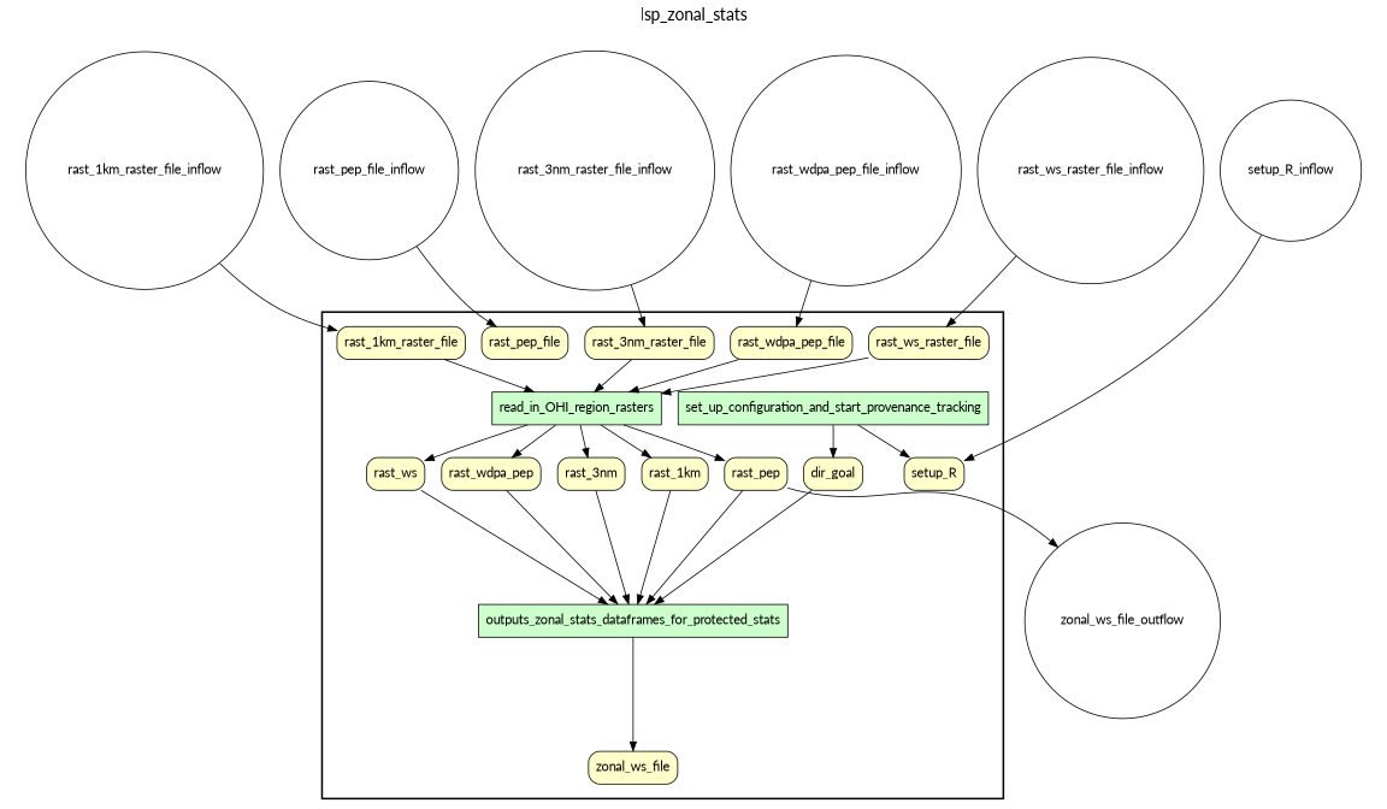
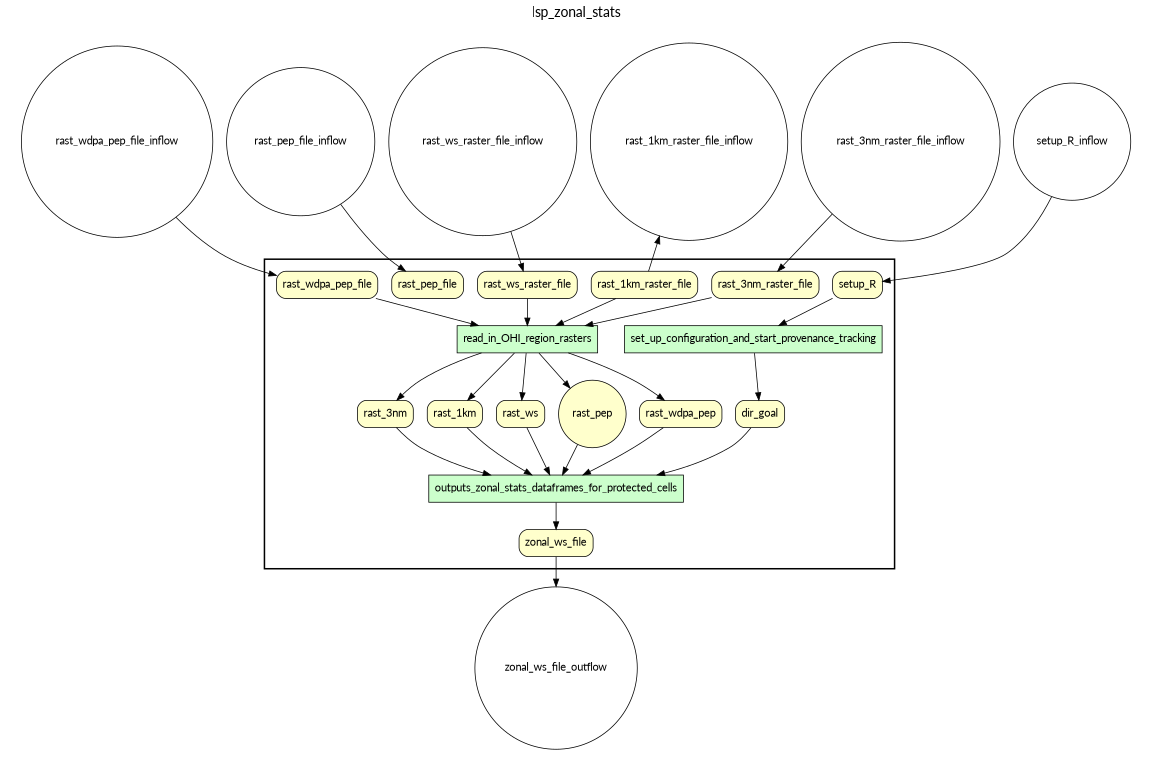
  digraph {
    fontname=Lato
    fontsize=18
    label=lsp_zonal_stats
    labelloc=t
    rankdir=TB
    node [fillcolor="#FFFFCC" fontname=Lato peripheries=1 shape=box style="rounded,filled"]
    edge [fontname=Lato]
    read_in_OHI_region_rasters [fillcolor="#CCFFCC" style=filled]
    set_up_configuration_and_start_provenance_tracking [fillcolor="#CCFFCC" style=filled]
-   outputs_zonal_stats_dataframes_for_protected_cells [fillcolor="#CCFFCC" style=filled label=outputs_zonal_stats_dataframes_for_protected_stats]
+   outputs_zonal_stats_dataframes_for_protected_cells [fillcolor="#CCFFCC" style=filled]
    setup_R
    dir_goal
    rast_3nm_raster_file
    rast_1km_raster_file
    rast_ws_raster_file
    rast_pep_file
    rast_wdpa_pep_file
    rast_3nm
    rast_1km
    rast_ws
-   rast_pep
+   rast_pep [shape=circle]
    rast_wdpa_pep
    zonal_ws_file
    setup_R_inflow [fillcolor="#FFFFFF" shape=circle width=0.2 style=""]
    rast_3nm_raster_file_inflow [fillcolor="#FFFFFF" shape=circle width=0.2 style=""]
    rast_1km_raster_file_inflow [fillcolor="#FFFFFF" shape=circle width=0.2 style=""]
    rast_ws_raster_file_inflow [fillcolor="#FFFFFF" shape=circle width=0.2 style=""]
    rast_pep_file_inflow [fillcolor="#FFFFFF" shape=circle width=0.2 style=""]
    rast_wdpa_pep_file_inflow [fillcolor="#FFFFFF" shape=circle width=0.2 style=""]
    zonal_ws_file_outflow [fillcolor="#FFFFFF" shape=circle width=0.2 style=""]
    subgraph cluster_1 {
      color=black
      label=""
      penwidth=2
      subgraph cluster_2 {
        color=white
        label=""
        penwidth=2
        read_in_OHI_region_rasters
        set_up_configuration_and_start_provenance_tracking
        outputs_zonal_stats_dataframes_for_protected_cells
        setup_R
        dir_goal
        rast_3nm_raster_file
        rast_1km_raster_file
        rast_ws_raster_file
        rast_pep_file
        rast_wdpa_pep_file
        rast_3nm
        rast_1km
        rast_ws
        rast_pep
        rast_wdpa_pep
        zonal_ws_file
      }
    }
    subgraph cluster_3 {
      color=white
      label=""
      penwidth=2
      subgraph cluster_4 {
        color=white
        label=""
        penwidth=2
        setup_R_inflow
        rast_3nm_raster_file_inflow
        rast_1km_raster_file_inflow
        rast_ws_raster_file_inflow
        rast_pep_file_inflow
        rast_wdpa_pep_file_inflow
      }
    }
    subgraph cluster_5 {
      color=white
      label=""
      penwidth=2
      subgraph cluster_6 {
        color=white
        label=""
        penwidth=2
        zonal_ws_file_outflow
      }
    }
    read_in_OHI_region_rasters -> rast_3nm
    read_in_OHI_region_rasters -> rast_1km
    read_in_OHI_region_rasters -> rast_ws
    read_in_OHI_region_rasters -> rast_pep
    read_in_OHI_region_rasters -> rast_wdpa_pep
    set_up_configuration_and_start_provenance_tracking -> dir_goal
    outputs_zonal_stats_dataframes_for_protected_cells -> zonal_ws_file
-   set_up_configuration_and_start_provenance_tracking -> setup_R
+   setup_R -> set_up_configuration_and_start_provenance_tracking
    dir_goal -> outputs_zonal_stats_dataframes_for_protected_cells
    rast_3nm_raster_file -> read_in_OHI_region_rasters
    rast_1km_raster_file -> read_in_OHI_region_rasters
    rast_ws_raster_file -> read_in_OHI_region_rasters
    rast_wdpa_pep_file -> read_in_OHI_region_rasters
    rast_3nm -> outputs_zonal_stats_dataframes_for_protected_cells
    rast_1km -> outputs_zonal_stats_dataframes_for_protected_cells
    rast_ws -> outputs_zonal_stats_dataframes_for_protected_cells
    rast_pep -> outputs_zonal_stats_dataframes_for_protected_cells
    rast_wdpa_pep -> outputs_zonal_stats_dataframes_for_protected_cells
-   rast_pep -> zonal_ws_file_outflow
+   zonal_ws_file -> zonal_ws_file_outflow
    setup_R_inflow -> setup_R
    rast_3nm_raster_file_inflow -> rast_3nm_raster_file
-   rast_1km_raster_file_inflow -> rast_1km_raster_file
+   rast_1km_raster_file -> rast_1km_raster_file_inflow
    rast_ws_raster_file_inflow -> rast_ws_raster_file
    rast_pep_file_inflow -> rast_pep_file
    rast_wdpa_pep_file_inflow -> rast_wdpa_pep_file
  }
